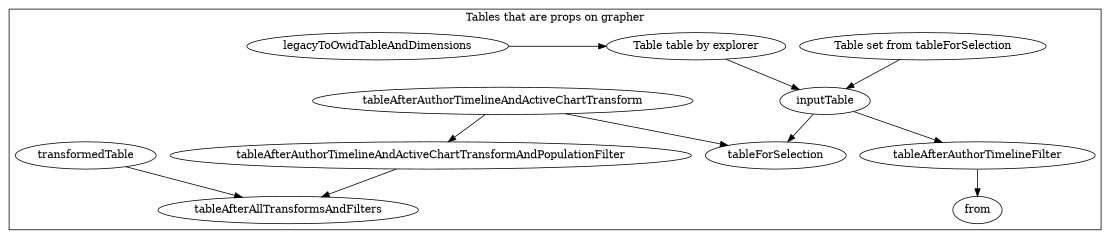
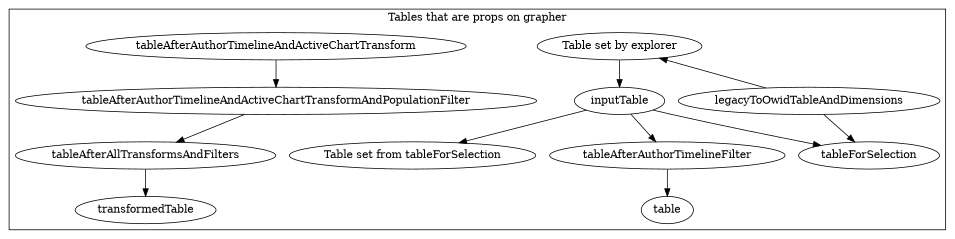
  digraph {
    n1 [label="Table set from tableForSelection"]
    inputTable
-   n3 [label="Table table by explorer"]
+   n3 [label="Table set by explorer"]
    tableAfterAuthorTimelineFilter
    tableForSelection
    legacyToOwidTableAndDimensions
    tableAfterAuthorTimelineAndActiveChartTransform
-   table [label=from]
+   table
    tableAfterAuthorTimelineAndActiveChartTransformAndPopulationFilter
    tableAfterAllTransformsAndFilters
    transformedTable
    subgraph cluster_1 {
      label="Tables that are props on grapher"
      n1
      inputTable
      n3
      tableAfterAuthorTimelineFilter
      tableForSelection
      legacyToOwidTableAndDimensions
      tableAfterAuthorTimelineAndActiveChartTransform
      table
      tableAfterAuthorTimelineAndActiveChartTransformAndPopulationFilter
      tableAfterAllTransformsAndFilters
      transformedTable
    }
-   n1 -> inputTable
+   inputTable -> n1
    inputTable -> tableAfterAuthorTimelineFilter
    inputTable -> tableForSelection
    n3 -> inputTable
    tableAfterAuthorTimelineFilter -> table
    legacyToOwidTableAndDimensions -> n3 [constraint=false]
-   tableAfterAuthorTimelineAndActiveChartTransform -> tableForSelection
+   legacyToOwidTableAndDimensions -> tableForSelection
    tableAfterAuthorTimelineAndActiveChartTransform -> tableAfterAuthorTimelineAndActiveChartTransformAndPopulationFilter
    tableAfterAuthorTimelineAndActiveChartTransformAndPopulationFilter -> tableAfterAllTransformsAndFilters
-   transformedTable -> tableAfterAllTransformsAndFilters
+   tableAfterAllTransformsAndFilters -> transformedTable
  }
